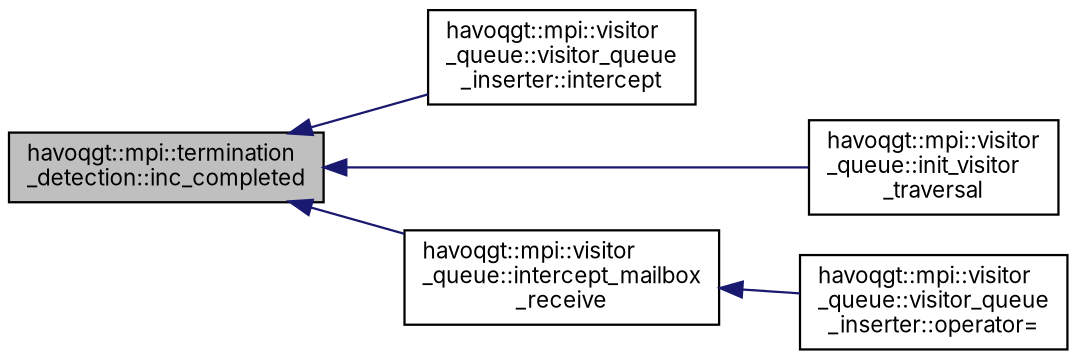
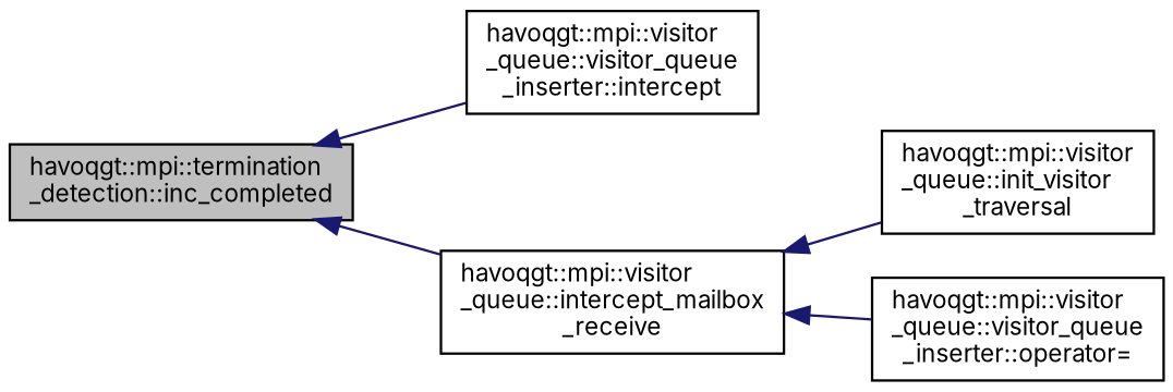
  digraph {
    fontname=Inter
    rankdir=LR
    node [color=black fillcolor=white fontname=Inter fontsize=10 shape=record style=filled]
    edge [color=midnightblue dir=back fontname=Inter fontsize=10 labelfontname=Helvetica labelfontsize=10 style=solid]
    n1 [fillcolor=grey75 fontcolor=black height=0.2 label="havoqgt::mpi::termination\l_detection::inc_completed" width=0.4]
    n2 [height=0.2 label="havoqgt::mpi::visitor\l_queue::visitor_queue\l_inserter::intercept" width=0.4]
    n3 [height=0.2 label="havoqgt::mpi::visitor\l_queue::init_visitor\l_traversal" width=0.4]
    n4 [height=0.2 label="havoqgt::mpi::visitor\l_queue::intercept_mailbox\l_receive" width=0.4]
    n5 [height=0.2 label="havoqgt::mpi::visitor\l_queue::visitor_queue\l_inserter::operator=" width=0.4]
    n1 -> n2
-   n1 -> n3
+   n4 -> n3
    n1 -> n4
    n4 -> n5
  }
